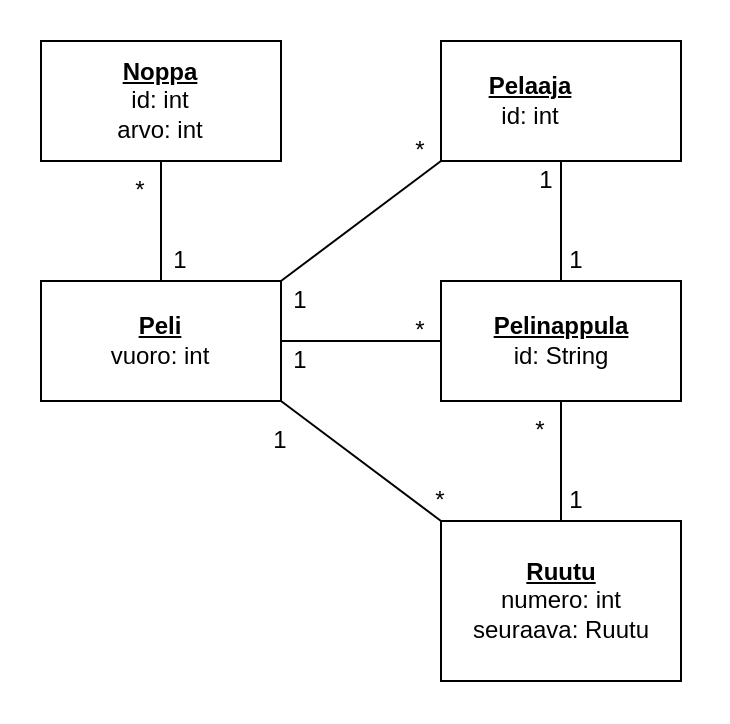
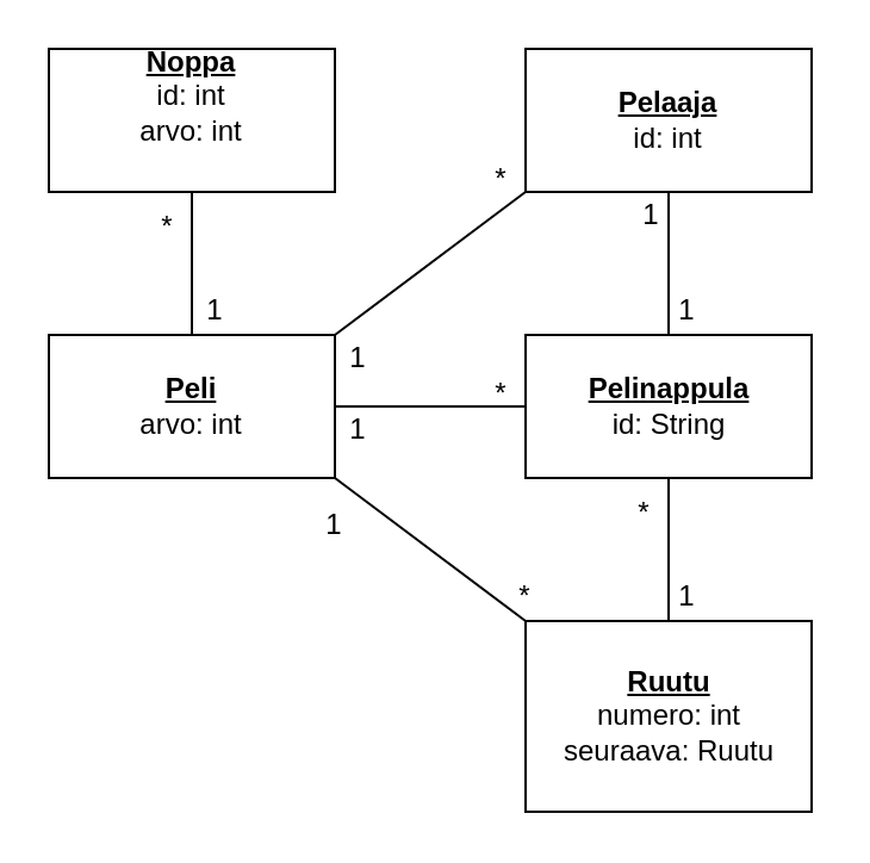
  <mxCell id="0" />
  <mxCell id="1" parent="0" />
  <mxCell id="2" value="" style="rounded=0;whiteSpace=wrap;html=1;" vertex="1" parent="1"><mxGeometry x="20" y="140" width="120" height="60" as="geometry" /></mxCell>
- <mxCell id="3" value="&lt;div&gt;&lt;u&gt;&lt;b&gt;Peli&lt;/b&gt;&lt;/u&gt;&lt;/div&gt;&lt;div&gt;vuoro: int&lt;/div&gt;" style="text;html=1;strokeColor=none;fillColor=none;align=center;verticalAlign=middle;whiteSpace=wrap;rounded=0;" vertex="1" parent="1"><mxGeometry x="30" y="160" width="100" height="20" as="geometry" /></mxCell>
+ <mxCell id="3" value="&lt;div&gt;&lt;u&gt;&lt;b&gt;Peli&lt;/b&gt;&lt;/u&gt;&lt;/div&gt;&lt;div&gt;arvo: int&lt;/div&gt;" style="text;html=1;strokeColor=none;fillColor=none;align=center;verticalAlign=middle;whiteSpace=wrap;rounded=0;" vertex="1" parent="1"><mxGeometry x="30" y="160" width="100" height="20" as="geometry" /></mxCell>
  <mxCell id="4" value="" style="rounded=0;whiteSpace=wrap;html=1;" vertex="1" parent="1"><mxGeometry x="220" y="20" width="120" height="60" as="geometry" /></mxCell>
- <mxCell id="5" value="&lt;div&gt;&lt;u&gt;&lt;b&gt;Pelaaja&lt;br&gt;&lt;/b&gt;&lt;/u&gt;&lt;/div&gt;&lt;div&gt;id: int&lt;br&gt;&lt;/div&gt;" style="text;html=1;strokeColor=none;fillColor=none;align=center;verticalAlign=middle;whiteSpace=wrap;rounded=0;" vertex="1" parent="1"><mxGeometry x="245" y="40" width="40" height="20" as="geometry" /></mxCell>
+ <mxCell id="5" value="&lt;div&gt;&lt;u&gt;&lt;b&gt;Pelaaja&lt;br&gt;&lt;/b&gt;&lt;/u&gt;&lt;/div&gt;&lt;div&gt;id: int&lt;br&gt;&lt;/div&gt;" style="text;html=1;strokeColor=none;fillColor=none;align=center;verticalAlign=middle;whiteSpace=wrap;rounded=0;" vertex="1" parent="1"><mxGeometry x="260" y="40" width="40" height="20" as="geometry" /></mxCell>
  <mxCell id="6" value="" style="rounded=0;whiteSpace=wrap;html=1;" vertex="1" parent="1"><mxGeometry x="220" y="260" width="120" height="80" as="geometry" /></mxCell>
  <mxCell id="7" value="&lt;div&gt;&lt;u&gt;&lt;b&gt;Ruutu&lt;/b&gt;&lt;/u&gt;&lt;/div&gt;&lt;div&gt;numero: int&lt;/div&gt;&lt;div&gt;seuraava: Ruutu&lt;br&gt;&lt;/div&gt;" style="text;html=1;strokeColor=none;fillColor=none;align=center;verticalAlign=middle;whiteSpace=wrap;rounded=0;" vertex="1" parent="1"><mxGeometry x="217.5" y="290" width="125" height="20" as="geometry" /></mxCell>
  <mxCell id="8" value="" style="rounded=0;whiteSpace=wrap;html=1;" vertex="1" parent="1"><mxGeometry x="220" y="140" width="120" height="60" as="geometry" /></mxCell>
  <mxCell id="9" value="&lt;div&gt;&lt;u&gt;&lt;b&gt;Pelinappula&lt;/b&gt;&lt;/u&gt;&lt;/div&gt;&lt;div&gt;id: String&lt;br&gt;&lt;b&gt;&lt;/b&gt;&lt;/div&gt;" style="text;html=1;strokeColor=none;fillColor=none;align=center;verticalAlign=middle;whiteSpace=wrap;rounded=0;" vertex="1" parent="1"><mxGeometry x="252.5" y="160" width="55" height="20" as="geometry" /></mxCell>
  <mxCell id="10" value="" style="rounded=0;whiteSpace=wrap;html=1;" vertex="1" parent="1"><mxGeometry x="20" y="20" width="120" height="60" as="geometry" /></mxCell>
- <mxCell id="11" value="&lt;div&gt;&lt;u&gt;&lt;b&gt;Noppa&lt;/b&gt;&lt;/u&gt;&lt;/div&gt;&lt;div&gt;id: int&lt;/div&gt;&lt;div&gt;arvo: int&lt;br&gt;&lt;/div&gt;" style="text;html=1;strokeColor=none;fillColor=none;align=center;verticalAlign=middle;whiteSpace=wrap;rounded=0;" vertex="1" parent="1"><mxGeometry x="30" y="40" width="100" height="20" as="geometry" /></mxCell>
+ <mxCell id="11" value="&lt;div&gt;&lt;u&gt;&lt;b&gt;Noppa&lt;/b&gt;&lt;/u&gt;&lt;/div&gt;&lt;div&gt;id: int&lt;/div&gt;&lt;div&gt;arvo: int&lt;br&gt;&lt;/div&gt;" style="text;html=1;strokeColor=none;fillColor=none;align=center;verticalAlign=middle;whiteSpace=wrap;rounded=0;" vertex="1" parent="1"><mxGeometry x="30" y="30" width="100" height="20" as="geometry" /></mxCell>
  <mxCell id="12" value="" style="endArrow=none;html=1;exitX=0.5;exitY=1;exitDx=0;exitDy=0;entryX=0.5;entryY=0;entryDx=0;entryDy=0;" edge="1" parent="1" source="8" target="6"><mxGeometry width="50" height="50" relative="1" as="geometry"><mxPoint x="380" y="250" as="sourcePoint" /><mxPoint x="250" y="220" as="targetPoint" /></mxGeometry></mxCell>
  <mxCell id="13" value="" style="endArrow=none;html=1;exitX=0.5;exitY=1;exitDx=0;exitDy=0;entryX=0.5;entryY=0;entryDx=0;entryDy=0;" edge="1" parent="1" source="4" target="8"><mxGeometry width="50" height="50" relative="1" as="geometry"><mxPoint x="290" y="120" as="sourcePoint" /><mxPoint x="250" y="120" as="targetPoint" /></mxGeometry></mxCell>
  <mxCell id="14" value="" style="endArrow=none;html=1;entryX=0.5;entryY=1;entryDx=0;entryDy=0;exitX=0.5;exitY=0;exitDx=0;exitDy=0;" edge="1" parent="1" source="2" target="10"><mxGeometry width="50" height="50" relative="1" as="geometry"><mxPoint x="380" y="250" as="sourcePoint" /><mxPoint x="430" y="200" as="targetPoint" /></mxGeometry></mxCell>
  <mxCell id="15" value="" style="endArrow=none;html=1;entryX=0;entryY=0.5;entryDx=0;entryDy=0;exitX=1;exitY=0.5;exitDx=0;exitDy=0;" edge="1" parent="1" source="2" target="8"><mxGeometry width="50" height="50" relative="1" as="geometry"><mxPoint x="380" y="250" as="sourcePoint" /><mxPoint x="430" y="200" as="targetPoint" /></mxGeometry></mxCell>
  <mxCell id="16" value="" style="endArrow=none;html=1;entryX=0;entryY=1;entryDx=0;entryDy=0;exitX=1;exitY=0;exitDx=0;exitDy=0;" edge="1" parent="1" source="2" target="4"><mxGeometry width="50" height="50" relative="1" as="geometry"><mxPoint x="380" y="250" as="sourcePoint" /><mxPoint x="430" y="200" as="targetPoint" /></mxGeometry></mxCell>
  <mxCell id="17" value="" style="endArrow=none;html=1;entryX=1;entryY=1;entryDx=0;entryDy=0;exitX=0;exitY=0;exitDx=0;exitDy=0;" edge="1" parent="1" source="6" target="2"><mxGeometry width="50" height="50" relative="1" as="geometry"><mxPoint x="380" y="250" as="sourcePoint" /><mxPoint x="430" y="200" as="targetPoint" /></mxGeometry></mxCell>
  <mxCell id="18" value="1" style="text;html=1;strokeColor=none;fillColor=none;align=center;verticalAlign=middle;whiteSpace=wrap;rounded=0;" vertex="1" parent="1"><mxGeometry x="70" y="120" width="40" height="20" as="geometry" /></mxCell>
  <mxCell id="19" value="*" style="text;html=1;strokeColor=none;fillColor=none;align=center;verticalAlign=middle;whiteSpace=wrap;rounded=0;" vertex="1" parent="1"><mxGeometry x="50" y="80" width="40" height="30" as="geometry" /></mxCell>
  <mxCell id="20" value="1" style="text;html=1;strokeColor=none;fillColor=none;align=center;verticalAlign=middle;whiteSpace=wrap;rounded=0;" vertex="1" parent="1"><mxGeometry x="120" y="210" width="40" height="20" as="geometry" /></mxCell>
  <mxCell id="21" value="*" style="text;html=1;strokeColor=none;fillColor=none;align=center;verticalAlign=middle;whiteSpace=wrap;rounded=0;" vertex="1" parent="1"><mxGeometry x="200" y="240" width="40" height="20" as="geometry" /></mxCell>
  <mxCell id="22" value="*" style="text;html=1;strokeColor=none;fillColor=none;align=center;verticalAlign=middle;whiteSpace=wrap;rounded=0;" vertex="1" parent="1"><mxGeometry x="190" y="60" width="40" height="30" as="geometry" /></mxCell>
  <mxCell id="23" value="1" style="text;html=1;strokeColor=none;fillColor=none;align=center;verticalAlign=middle;whiteSpace=wrap;rounded=0;" vertex="1" parent="1"><mxGeometry x="130" y="140" width="40" height="20" as="geometry" /></mxCell>
  <mxCell id="24" value="1" style="text;html=1;strokeColor=none;fillColor=none;align=center;verticalAlign=middle;whiteSpace=wrap;rounded=0;" vertex="1" parent="1"><mxGeometry x="267.5" y="120" width="40" height="20" as="geometry" /></mxCell>
  <mxCell id="25" value="1" style="text;html=1;strokeColor=none;fillColor=none;align=center;verticalAlign=middle;whiteSpace=wrap;rounded=0;" vertex="1" parent="1"><mxGeometry x="252.5" y="80" width="40" height="20" as="geometry" /></mxCell>
  <mxCell id="26" value="1" style="text;html=1;strokeColor=none;fillColor=none;align=center;verticalAlign=middle;whiteSpace=wrap;rounded=0;" vertex="1" parent="1"><mxGeometry x="267.5" y="240" width="40" height="20" as="geometry" /></mxCell>
  <mxCell id="27" value="*" style="text;html=1;strokeColor=none;fillColor=none;align=center;verticalAlign=middle;whiteSpace=wrap;rounded=0;" vertex="1" parent="1"><mxGeometry x="250" y="200" width="40" height="30" as="geometry" /></mxCell>
  <mxCell id="28" value="*" style="text;html=1;strokeColor=none;fillColor=none;align=center;verticalAlign=middle;whiteSpace=wrap;rounded=0;" vertex="1" parent="1"><mxGeometry x="190" y="150" width="40" height="30" as="geometry" /></mxCell>
  <mxCell id="29" value="1" style="text;html=1;strokeColor=none;fillColor=none;align=center;verticalAlign=middle;whiteSpace=wrap;rounded=0;" vertex="1" parent="1"><mxGeometry x="130" y="170" width="40" height="20" as="geometry" /></mxCell>
